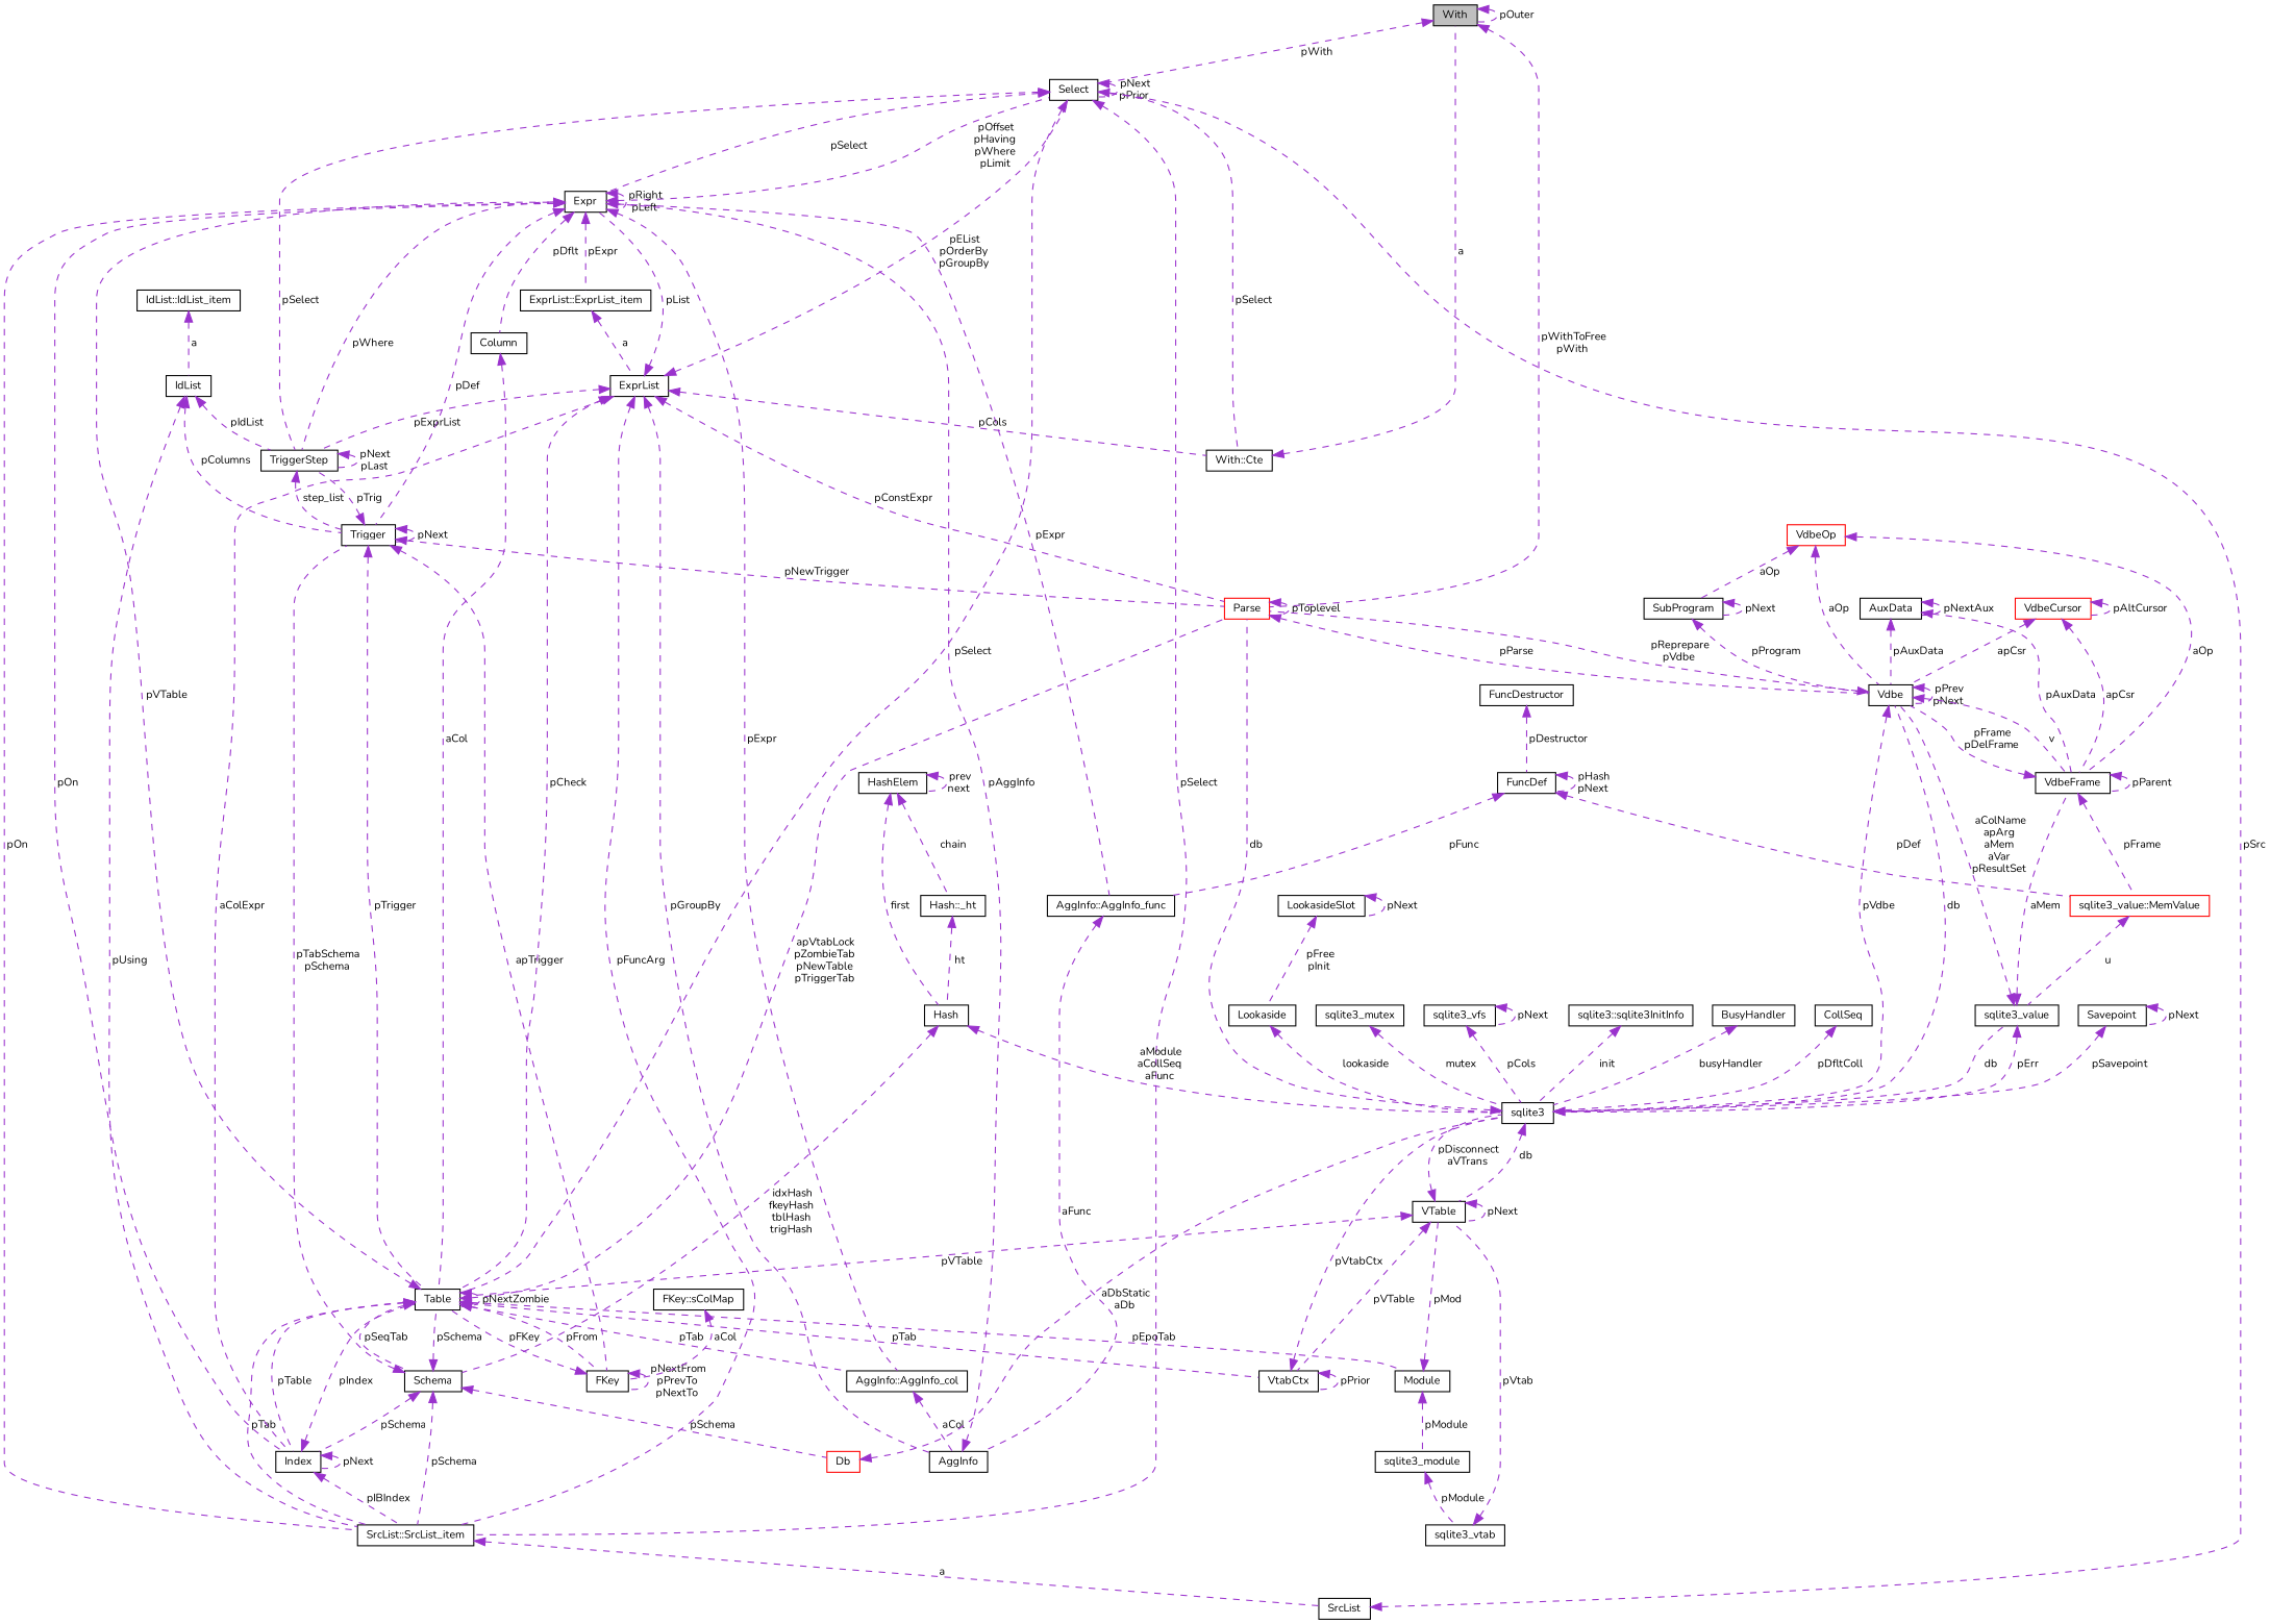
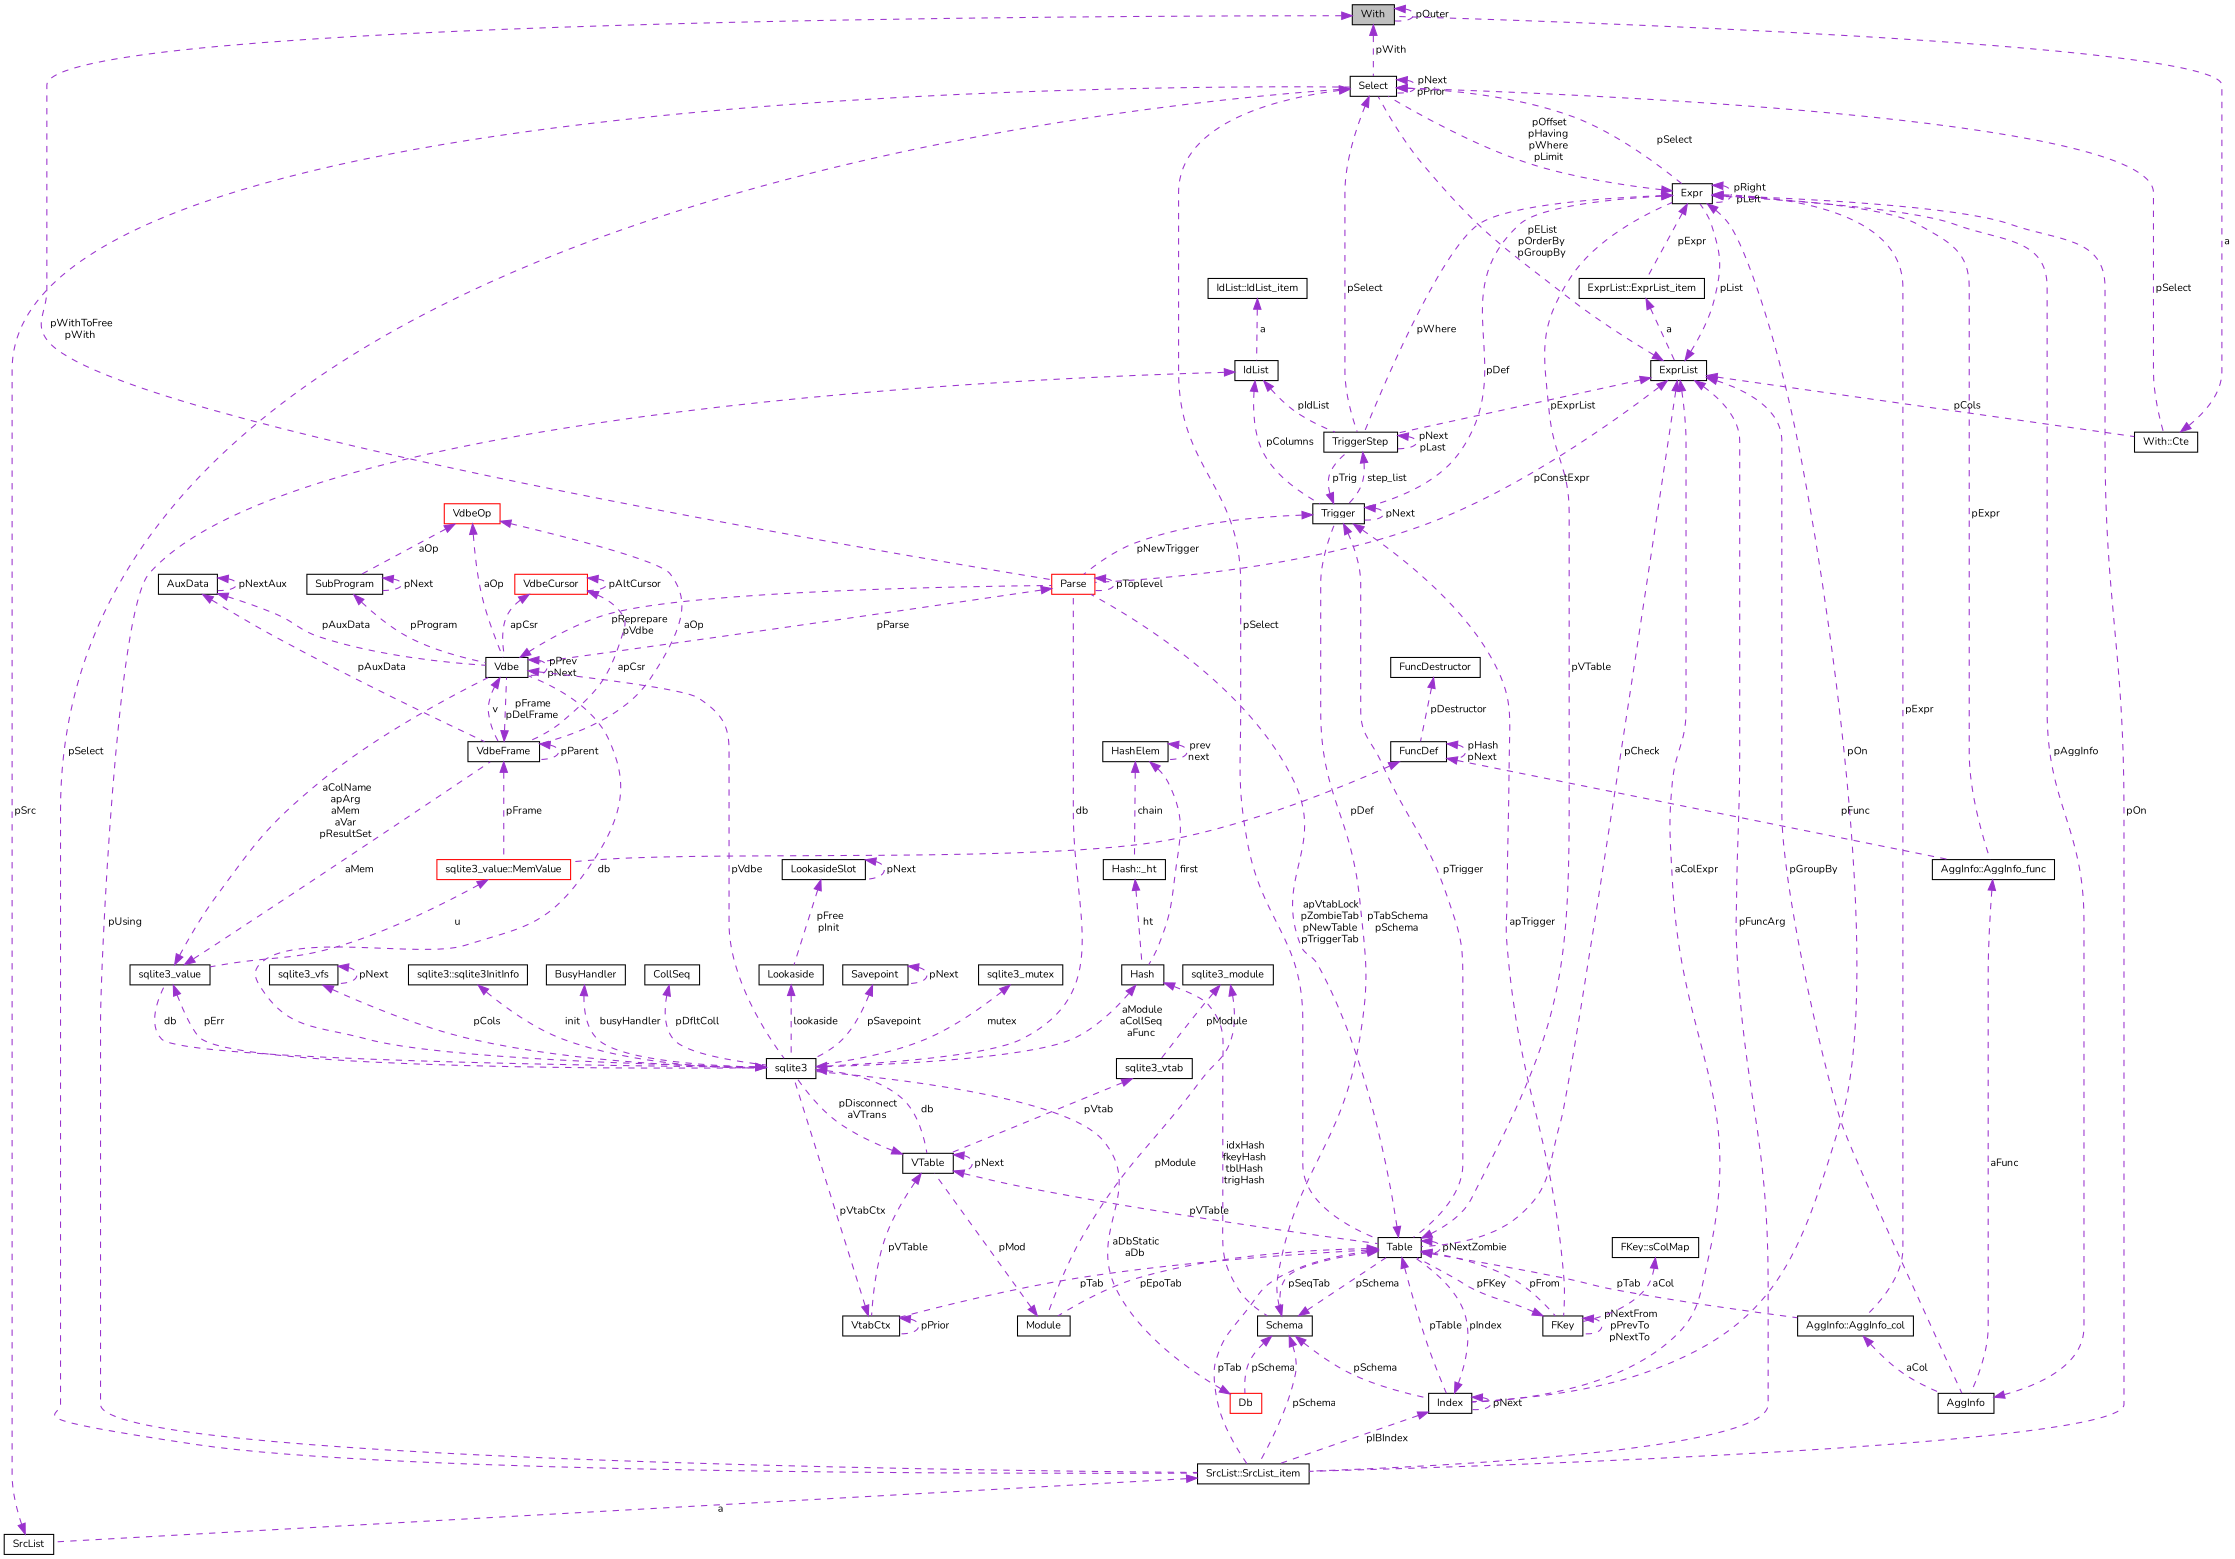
  digraph {
    fontname=Nunito
    node [color=black fillcolor=white fontname=Nunito fontsize=10 shape=record style=filled]
    edge [color=darkorchid3 dir=back fontname=Nunito fontsize=10 labelfontname=Helvetica labelfontsize=10 style=dashed]
    n1 [fillcolor=grey75 fontcolor=black height=0.2 label=With width=0.4]
    n2 [height=0.2 label=Select width=0.4]
    n3 [color=red height=0.2 label=Parse width=0.4]
    n4 [height=0.2 label="With::Cte" width=0.4]
    n5 [height=0.2 label=Expr width=0.4]
    n6 [height=0.2 label=Table width=0.4]
    n7 [height=0.2 label=TriggerStep width=0.4]
    n8 [height=0.2 label="SrcList::SrcList_item" width=0.4]
    n9 [height=0.2 label=Vdbe width=0.4]
    n10 [height=0.2 label="AggInfo::AggInfo_col" width=0.4]
-   n11 [height=0.2 label=Column width=0.4]
    n12 [height=0.2 label=Trigger width=0.4]
    n13 [height=0.2 label="ExprList::ExprList_item" width=0.4]
    n14 [height=0.2 label=Index width=0.4]
    n15 [height=0.2 label="AggInfo::AggInfo_func" width=0.4]
    n16 [height=0.2 label=Schema width=0.4]
    n17 [height=0.2 label=FKey width=0.4]
    n18 [height=0.2 label=VtabCtx width=0.4]
    n19 [height=0.2 label=Module width=0.4]
    n20 [height=0.2 label=SrcList width=0.4]
    n21 [height=0.2 label=AggInfo width=0.4]
    n22 [height=0.2 label=ExprList width=0.4]
    n23 [color=red height=0.2 label=Db width=0.4]
    n24 [height=0.2 label=sqlite3 width=0.4]
    n25 [height=0.2 label=VTable width=0.4]
    n26 [height=0.2 label=Hash width=0.4]
    n27 [height=0.2 label=sqlite3_value width=0.4]
    n28 [height=0.2 label="Hash::_ht" width=0.4]
    n29 [height=0.2 label=HashElem width=0.4]
    n30 [height=0.2 label="FKey::sColMap" width=0.4]
    n31 [height=0.2 label=IdList width=0.4]
    n32 [height=0.2 label="IdList::IdList_item" width=0.4]
    n33 [height=0.2 label=VdbeFrame width=0.4]
    n34 [color=red height=0.2 label="sqlite3_value::MemValue" width=0.4]
    n35 [height=0.2 label=AuxData width=0.4]
    n36 [color=red height=0.2 label=VdbeCursor width=0.4]
    n37 [color=red height=0.2 label=VdbeOp width=0.4]
    n38 [height=0.2 label=SubProgram width=0.4]
    n39 [height=0.2 label=FuncDef width=0.4]
    n40 [height=0.2 label=FuncDestructor width=0.4]
    n41 [height=0.2 label=Savepoint width=0.4]
    n42 [height=0.2 label=Lookaside width=0.4]
    n43 [height=0.2 label=LookasideSlot width=0.4]
    n44 [height=0.2 label=sqlite3_mutex width=0.4]
    n45 [height=0.2 label=sqlite3_vfs width=0.4]
    n46 [height=0.2 label="sqlite3::sqlite3InitInfo" width=0.4]
    n47 [height=0.2 label=BusyHandler width=0.4]
    n48 [height=0.2 label=CollSeq width=0.4]
    n49 [height=0.2 label=sqlite3_module width=0.4]
    n50 [height=0.2 label=sqlite3_vtab width=0.4]
    n1 -> n1 [label=" pOuter"]
    n1 -> n2 [label=" pWith"]
    n1 -> n3 [label=" pWithToFree\npWith"]
    n2 -> n2 [label=" pNext\npPrior"]
    n2 -> n4 [label=" pSelect"]
    n2 -> n5 [label=" pSelect"]
    n2 -> n6 [label=" pSelect"]
    n2 -> n7 [label=" pSelect"]
    n2 -> n8 [label=" pSelect"]
    n3 -> n3 [label=" pToplevel"]
    n3 -> n9 [label=" pParse"]
    n4 -> n1 [label=" a"]
    n5 -> n2 [label=" pOffset\npHaving\npWhere\npLimit"]
    n5 -> n5 [label=" pRight\npLeft"]
    n5 -> n7 [label=" pWhere"]
    n5 -> n8 [label=" pOn"]
    n5 -> n10 [label=" pExpr"]
-   n5 -> n11 [label=" pDflt"]
    n5 -> n12 [label=" pDef"]
    n5 -> n13 [label=" pExpr"]
    n5 -> n14 [label=" pOn"]
    n5 -> n15 [label=" pExpr"]
    n6 -> n3 [label=" apVtabLock\npZombieTab\npNewTable\npTriggerTab"]
    n6 -> n5 [label=" pVTable"]
    n6 -> n6 [label=" pNextZombie"]
    n6 -> n8 [label=" pTab"]
    n6 -> n10 [label=" pTab"]
    n6 -> n14 [label=" pTable"]
    n6 -> n16 [label=" pSeqTab"]
    n6 -> n17 [label=" pFrom"]
    n6 -> n18 [label=" pTab"]
    n6 -> n19 [label=" pEpoTab"]
    n7 -> n7 [label=" pNext\npLast"]
    n7 -> n12 [label=" step_list"]
    n8 -> n20 [label=" a"]
    n9 -> n3 [label=" pReprepare\npVdbe"]
    n9 -> n9 [label=" pPrev\npNext"]
    n9 -> n24 [label=" pVdbe"]
    n9 -> n33 [label=" v"]
    n10 -> n21 [label=" aCol"]
-   n11 -> n6 [label=" aCol"]
    n12 -> n3 [label=" pNewTrigger"]
    n12 -> n6 [label=" pTrigger"]
    n12 -> n7 [label=" pTrig"]
    n12 -> n12 [label=" pNext"]
    n12 -> n17 [label=" apTrigger"]
    n13 -> n22 [label=" a"]
    n14 -> n6 [label=" pIndex"]
    n14 -> n8 [label=" pIBIndex"]
    n14 -> n14 [label=" pNext"]
    n15 -> n21 [label=" aFunc"]
    n16 -> n6 [label=" pSchema"]
    n16 -> n8 [label=" pSchema"]
    n16 -> n12 [label=" pTabSchema\npSchema"]
    n16 -> n14 [label=" pSchema"]
    n16 -> n23 [label=" pSchema"]
    n17 -> n6 [label=" pFKey"]
    n17 -> n17 [label=" pNextFrom\npPrevTo\npNextTo"]
    n18 -> n18 [label=" pPrior"]
    n18 -> n24 [label=" pVtabCtx"]
    n19 -> n25 [label=" pMod"]
    n20 -> n2 [label=" pSrc"]
    n21 -> n5 [label=" pAggInfo"]
    n22 -> n2 [label=" pEList\npOrderBy\npGroupBy"]
    n22 -> n3 [label=" pConstExpr"]
    n22 -> n4 [label=" pCols"]
    n22 -> n5 [label=" pList"]
    n22 -> n6 [label=" pCheck"]
    n22 -> n7 [label=" pExprList"]
    n22 -> n8 [label=" pFuncArg"]
    n22 -> n14 [label=" aColExpr"]
    n22 -> n21 [label=" pGroupBy"]
    n23 -> n24 [label=" aDbStatic\naDb"]
    n24 -> n3 [label=" db"]
    n24 -> n9 [label=" db"]
    n24 -> n25 [label=" db"]
    n24 -> n27 [label=" db"]
    n25 -> n6 [label=" pVTable"]
    n25 -> n18 [label=" pVTable"]
    n25 -> n24 [label=" pDisconnect\naVTrans"]
    n25 -> n25 [label=" pNext"]
    n26 -> n16 [label=" idxHash\nfkeyHash\ntblHash\ntrigHash"]
    n26 -> n24 [label=" aModule\naCollSeq\naFunc"]
    n27 -> n9 [label=" aColName\napArg\naMem\naVar\npResultSet"]
    n27 -> n24 [label=" pErr"]
    n27 -> n33 [label=" aMem"]
    n28 -> n26 [label=" ht"]
    n29 -> n26 [label=" first"]
    n29 -> n28 [label=" chain"]
    n29 -> n29 [label=" prev\nnext"]
    n30 -> n17 [label=" aCol"]
    n31 -> n7 [label=" pIdList"]
    n31 -> n8 [label=" pUsing"]
    n31 -> n12 [label=" pColumns"]
    n32 -> n31 [label=" a"]
    n33 -> n9 [label=" pFrame\npDelFrame"]
    n33 -> n33 [label=" pParent"]
    n33 -> n34 [label=" pFrame"]
    n34 -> n27 [label=" u"]
    n35 -> n9 [label=" pAuxData"]
    n35 -> n33 [label=" pAuxData"]
    n35 -> n35 [label=" pNextAux"]
    n36 -> n9 [label=" apCsr"]
    n36 -> n33 [label=" apCsr"]
    n36 -> n36 [label=" pAltCursor"]
    n37 -> n9 [label=" aOp"]
    n37 -> n33 [label=" aOp"]
    n37 -> n38 [label=" aOp"]
    n38 -> n9 [label=" pProgram"]
    n38 -> n38 [label=" pNext"]
    n39 -> n15 [label=" pFunc"]
    n39 -> n34 [label=" pDef"]
    n39 -> n39 [label=" pHash\npNext"]
    n40 -> n39 [label=" pDestructor"]
    n41 -> n24 [label=" pSavepoint"]
    n41 -> n41 [label=" pNext"]
    n42 -> n24 [label=" lookaside"]
    n43 -> n42 [label=" pFree\npInit"]
    n43 -> n43 [label=" pNext"]
    n44 -> n24 [label=" mutex"]
    n45 -> n24 [label=" pCols"]
    n45 -> n45 [label=" pNext"]
    n46 -> n24 [label=" init"]
    n47 -> n24 [label=" busyHandler"]
    n48 -> n24 [label=" pDfltColl"]
-   n19 -> n49 [label=" pModule"]
+   n49 -> n19 [label=" pModule"]
    n49 -> n50 [label=" pModule"]
    n50 -> n25 [label=" pVtab"]
  }
